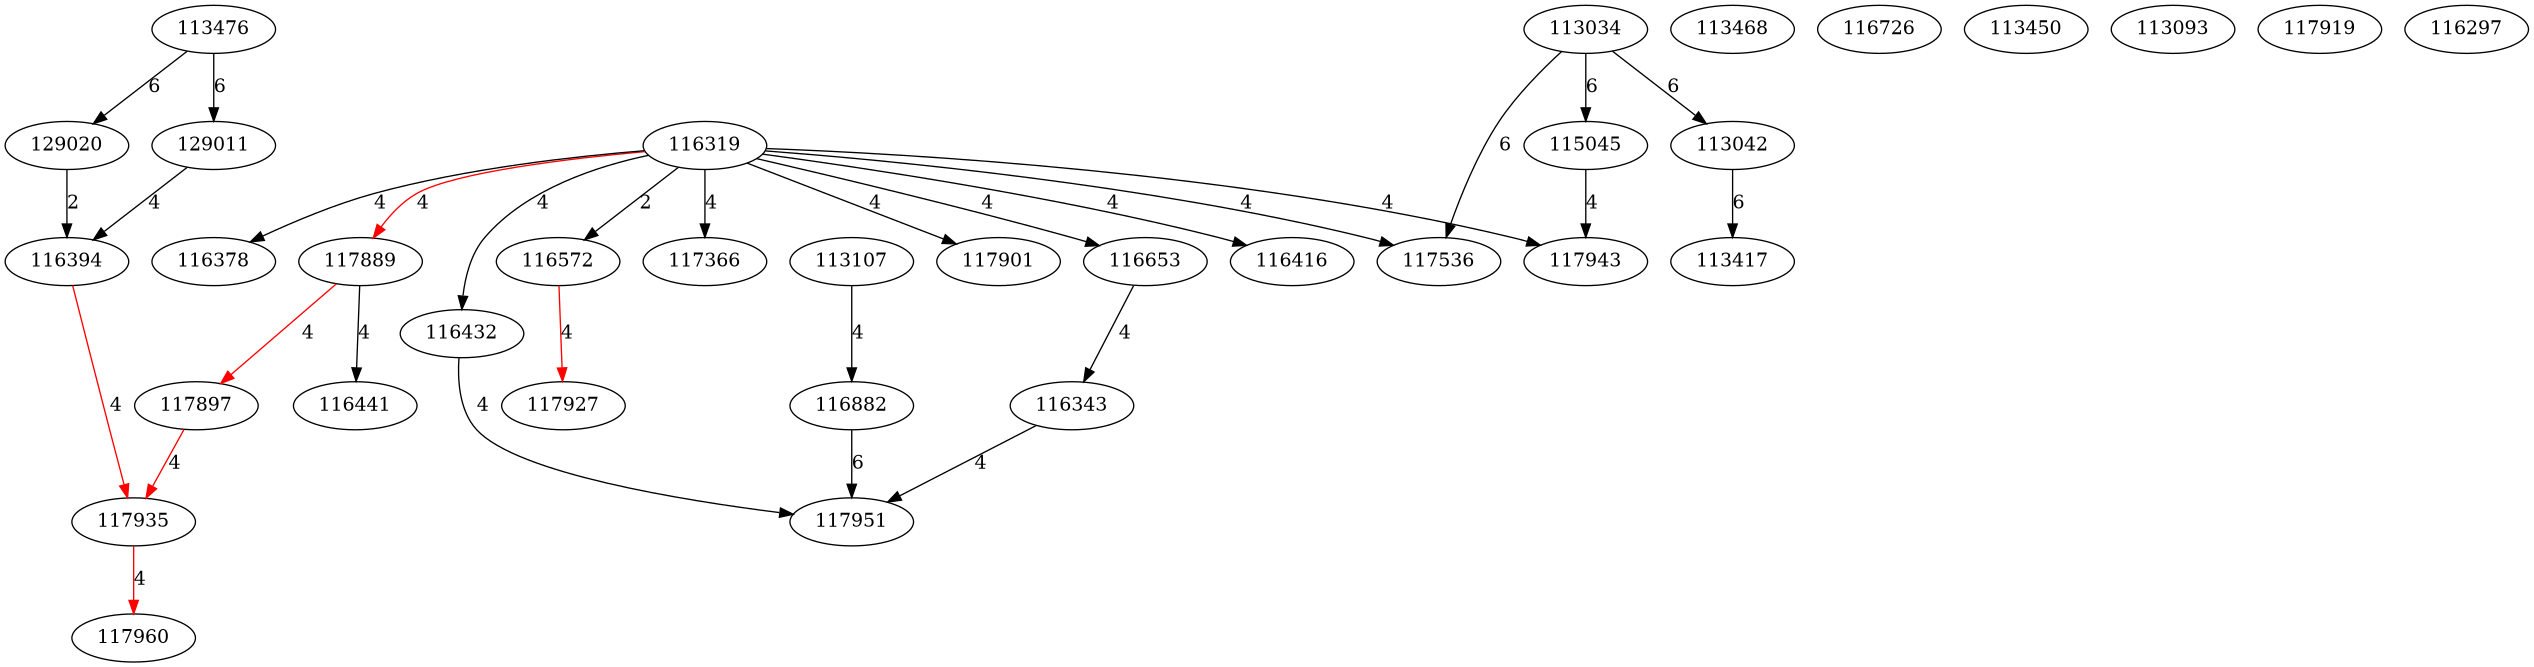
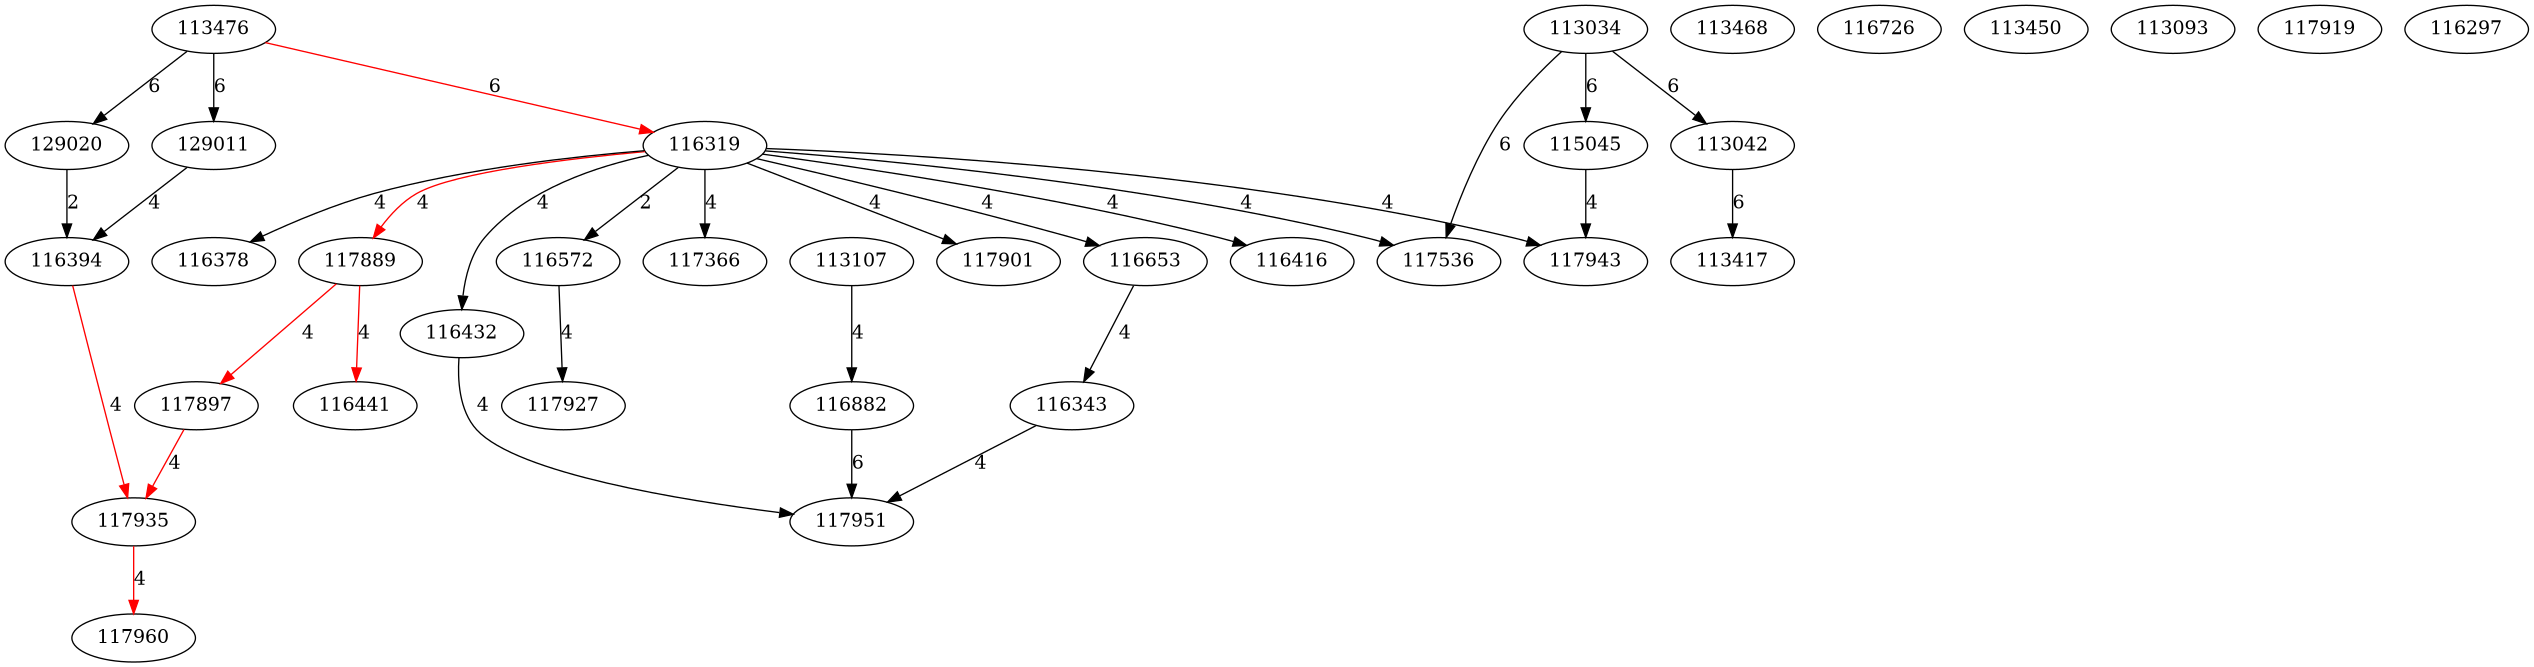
  digraph {
    113476
    116319
    129020
    129011
    117943
    117536
    116653
    116572
    117366
    117901
    117889
    116416
    116378
    116432
    116394
    116343
    117927
    117951
    116441
    117897
    117935
    117960
    113107
    116882
    113034
    113042
    115045
    113417
    113468
    116726
    113450
    113093
    117919
    116297
+   113476 -> 116319 [color=red label=6]
    113476 -> 129020 [label=6]
    113476 -> 129011 [label=6]
    116319 -> 117943 [label=4]
    116319 -> 117536 [label=4]
    116319 -> 116653 [label=4]
    116319 -> 116572 [label=2]
    116319 -> 117366 [label=4]
    116319 -> 117901 [label=4]
    116319 -> 117889 [color=red label=4]
    116319 -> 116416 [label=4]
    116319 -> 116378 [label=4]
    116319 -> 116432 [label=4]
    129020 -> 116394 [label=2]
    129011 -> 116394 [label=4]
    116653 -> 116343 [label=4]
-   116572 -> 117927 [label=4 color=red]
-   117889 -> 116441 [label=4]
+   116572 -> 117927 [label=4]
+   117889 -> 116441 [label=4 color=red]
    117889 -> 117897 [color=red label=4]
    116432 -> 117951 [label=4]
    116394 -> 117935 [color=red label=4]
    116343 -> 117951 [label=4]
    117897 -> 117935 [color=red label=4]
    117935 -> 117960 [color=red label=4]
    113107 -> 116882 [label=4]
    116882 -> 117951 [label=6]
    113034 -> 117536 [label=6]
    113034 -> 113042 [label=6]
    113034 -> 115045 [label=6]
    113042 -> 113417 [label=6]
    115045 -> 117943 [label=4]
  }
